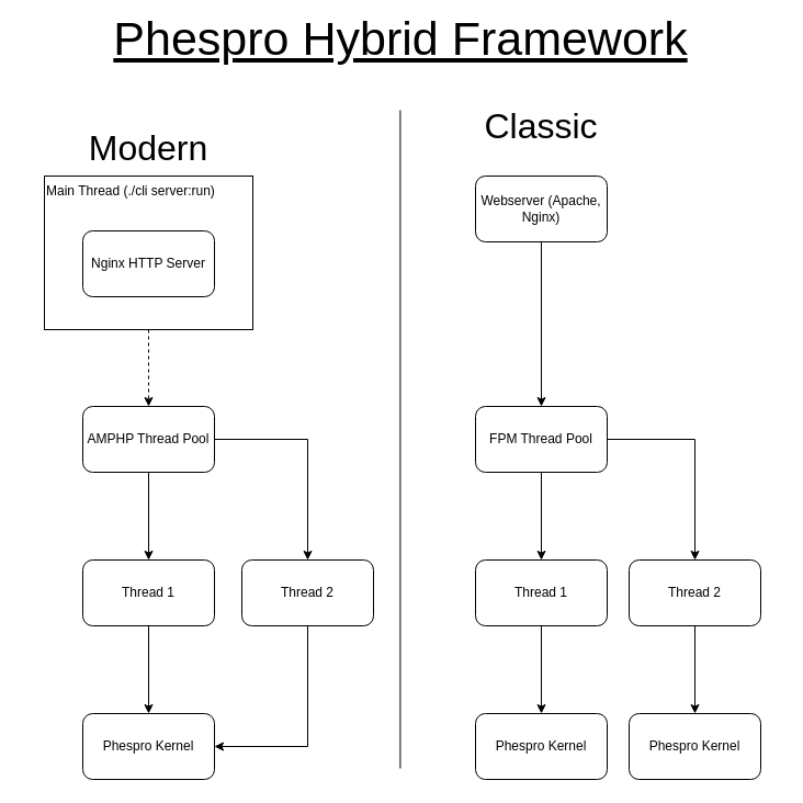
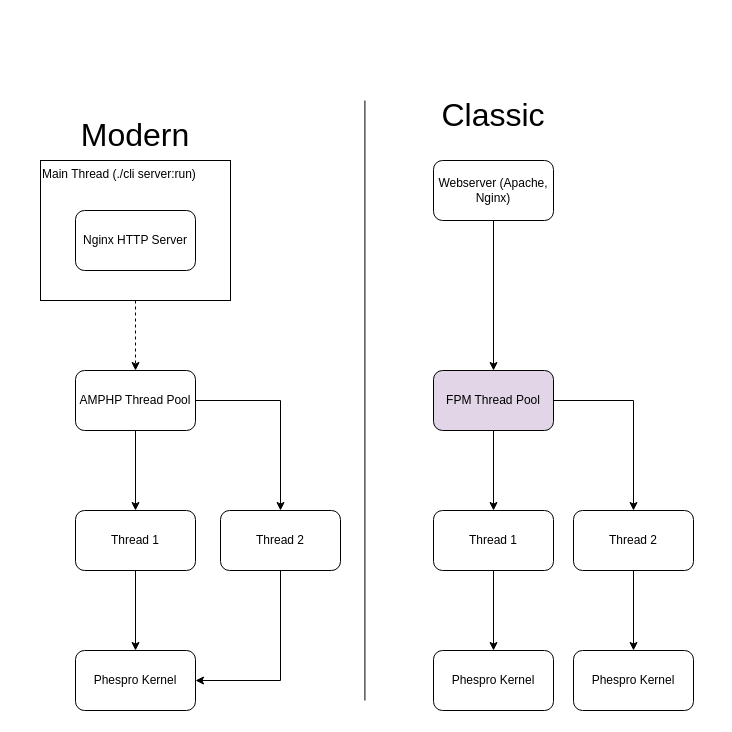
  <mxCell id="0" />
  <mxCell id="1" parent="0" />
  <mxCell id="2" style="edgeStyle=orthogonalEdgeStyle;rounded=0;orthogonalLoop=1;jettySize=auto;html=1;entryX=0.5;entryY=0;entryDx=0;entryDy=0;dashed=1;" edge="1" parent="1" source="3" target="12"><mxGeometry relative="1" as="geometry" /></mxCell>
  <mxCell id="3" value="&lt;div&gt;Main Thread (./cli server:run)&lt;br&gt;&lt;/div&gt;" style="rounded=0;whiteSpace=wrap;html=1;align=left;verticalAlign=top;" vertex="1" parent="1"><mxGeometry y="160" width="190" height="140" as="geometry" x="40" /></mxCell>
  <mxCell id="4" value="Nginx HTTP Server" style="rounded=1;whiteSpace=wrap;html=1;" vertex="1" parent="1"><mxGeometry x="75" y="210" width="120" height="60" as="geometry" /></mxCell>
  <mxCell id="5" style="edgeStyle=orthogonalEdgeStyle;rounded=0;orthogonalLoop=1;jettySize=auto;html=1;entryX=0.5;entryY=0;entryDx=0;entryDy=0;" edge="1" parent="1" source="6" target="9"><mxGeometry relative="1" as="geometry" /></mxCell>
  <mxCell id="6" value="Webserver (Apache, Nginx)" style="rounded=1;whiteSpace=wrap;html=1;" vertex="1" parent="1"><mxGeometry x="433" y="160" width="120" height="60" as="geometry" /></mxCell>
  <mxCell id="7" value="" style="edgeStyle=orthogonalEdgeStyle;rounded=0;orthogonalLoop=1;jettySize=auto;html=1;" edge="1" parent="1" source="9" target="16"><mxGeometry relative="1" as="geometry" /></mxCell>
  <mxCell id="8" style="edgeStyle=orthogonalEdgeStyle;rounded=0;orthogonalLoop=1;jettySize=auto;html=1;entryX=0.5;entryY=0;entryDx=0;entryDy=0;" edge="1" parent="1" source="9" target="18"><mxGeometry relative="1" as="geometry" /></mxCell>
- <mxCell id="9" value="FPM Thread Pool" style="rounded=1;whiteSpace=wrap;html=1;" vertex="1" parent="1"><mxGeometry x="433" y="370" width="120" height="60" as="geometry" /></mxCell>
+ <mxCell id="9" value="FPM Thread Pool" style="rounded=1;whiteSpace=wrap;html=1;fillColor=#e1d5e7;" vertex="1" parent="1"><mxGeometry x="433" y="370" width="120" height="60" as="geometry" /></mxCell>
  <mxCell id="10" value="" style="edgeStyle=orthogonalEdgeStyle;rounded=0;orthogonalLoop=1;jettySize=auto;html=1;" edge="1" parent="1" source="12" target="22"><mxGeometry relative="1" as="geometry" /></mxCell>
  <mxCell id="11" style="edgeStyle=orthogonalEdgeStyle;rounded=0;orthogonalLoop=1;jettySize=auto;html=1;entryX=0.5;entryY=0;entryDx=0;entryDy=0;" edge="1" parent="1" source="12" target="24"><mxGeometry relative="1" as="geometry" /></mxCell>
  <mxCell id="12" value="AMPHP Thread Pool" style="rounded=1;whiteSpace=wrap;html=1;" vertex="1" parent="1"><mxGeometry x="75" y="370" width="120" height="60" as="geometry" /></mxCell>
  <mxCell id="13" value="Modern" style="text;html=1;strokeColor=none;fillColor=none;align=center;verticalAlign=middle;whiteSpace=wrap;rounded=0;fontSize=32;" vertex="1" parent="1"><mxGeometry x="105" y="120" width="60" height="30" as="geometry" /></mxCell>
  <mxCell id="14" value="Classic" style="text;html=1;strokeColor=none;fillColor=none;align=center;verticalAlign=middle;whiteSpace=wrap;rounded=0;fontSize=32;" vertex="1" parent="1"><mxGeometry x="463" y="100" width="60" height="30" as="geometry" /></mxCell>
  <mxCell id="15" value="" style="edgeStyle=orthogonalEdgeStyle;rounded=0;orthogonalLoop=1;jettySize=auto;html=1;" edge="1" parent="1" source="16" target="19"><mxGeometry relative="1" as="geometry" /></mxCell>
  <mxCell id="16" value="Thread 1" style="rounded=1;whiteSpace=wrap;html=1;" vertex="1" parent="1"><mxGeometry x="433" y="510" width="120" height="60" as="geometry" /></mxCell>
  <mxCell id="17" value="" style="edgeStyle=orthogonalEdgeStyle;rounded=0;orthogonalLoop=1;jettySize=auto;html=1;" edge="1" parent="1" source="18" target="20"><mxGeometry relative="1" as="geometry" /></mxCell>
  <mxCell id="18" value="Thread 2" style="rounded=1;whiteSpace=wrap;html=1;" vertex="1" parent="1"><mxGeometry x="573" y="510" width="120" height="60" as="geometry" /></mxCell>
  <mxCell id="19" value="Phespro Kernel" style="rounded=1;whiteSpace=wrap;html=1;" vertex="1" parent="1"><mxGeometry x="433" y="650" width="120" height="60" as="geometry" /></mxCell>
  <mxCell id="20" value="Phespro Kernel" style="rounded=1;whiteSpace=wrap;html=1;" vertex="1" parent="1"><mxGeometry x="573" y="650" width="120" height="60" as="geometry" /></mxCell>
  <mxCell id="21" value="" style="edgeStyle=orthogonalEdgeStyle;rounded=0;orthogonalLoop=1;jettySize=auto;html=1;" edge="1" parent="1" source="22" target="25"><mxGeometry relative="1" as="geometry" /></mxCell>
  <mxCell id="22" value="Thread 1" style="rounded=1;whiteSpace=wrap;html=1;" vertex="1" parent="1"><mxGeometry x="75" y="510" width="120" height="60" as="geometry" /></mxCell>
  <mxCell id="23" style="edgeStyle=orthogonalEdgeStyle;rounded=0;orthogonalLoop=1;jettySize=auto;html=1;entryX=1;entryY=0.5;entryDx=0;entryDy=0;exitX=0.5;exitY=1;exitDx=0;exitDy=0;" edge="1" parent="1" source="24" target="25"><mxGeometry relative="1" as="geometry" /></mxCell>
  <mxCell id="24" value="Thread 2" style="rounded=1;whiteSpace=wrap;html=1;" vertex="1" parent="1"><mxGeometry x="220" y="510" width="120" height="60" as="geometry" /></mxCell>
  <mxCell id="25" value="Phespro Kernel" style="rounded=1;whiteSpace=wrap;html=1;" vertex="1" parent="1"><mxGeometry x="75" y="650" width="120" height="60" as="geometry" /></mxCell>
- <mxCell id="26" value="&lt;div style=&quot;font-size: 43px;&quot;&gt;Phespro Hybrid Framework&lt;/div&gt;" style="text;html=1;strokeColor=none;fillColor=none;align=center;verticalAlign=middle;whiteSpace=wrap;rounded=0;fontSize=43;fontStyle=4" vertex="1" parent="1"><mxGeometry x="20" y="20" width="690" height="30" as="geometry" /></mxCell>
  <mxCell id="27" value="" style="endArrow=none;html=1;rounded=0;" edge="1" parent="1"><mxGeometry width="50" height="50" relative="1" as="geometry"><mxPoint x="364.41" y="700" as="sourcePoint" /><mxPoint x="364.41" y="100" as="targetPoint" /></mxGeometry></mxCell>
